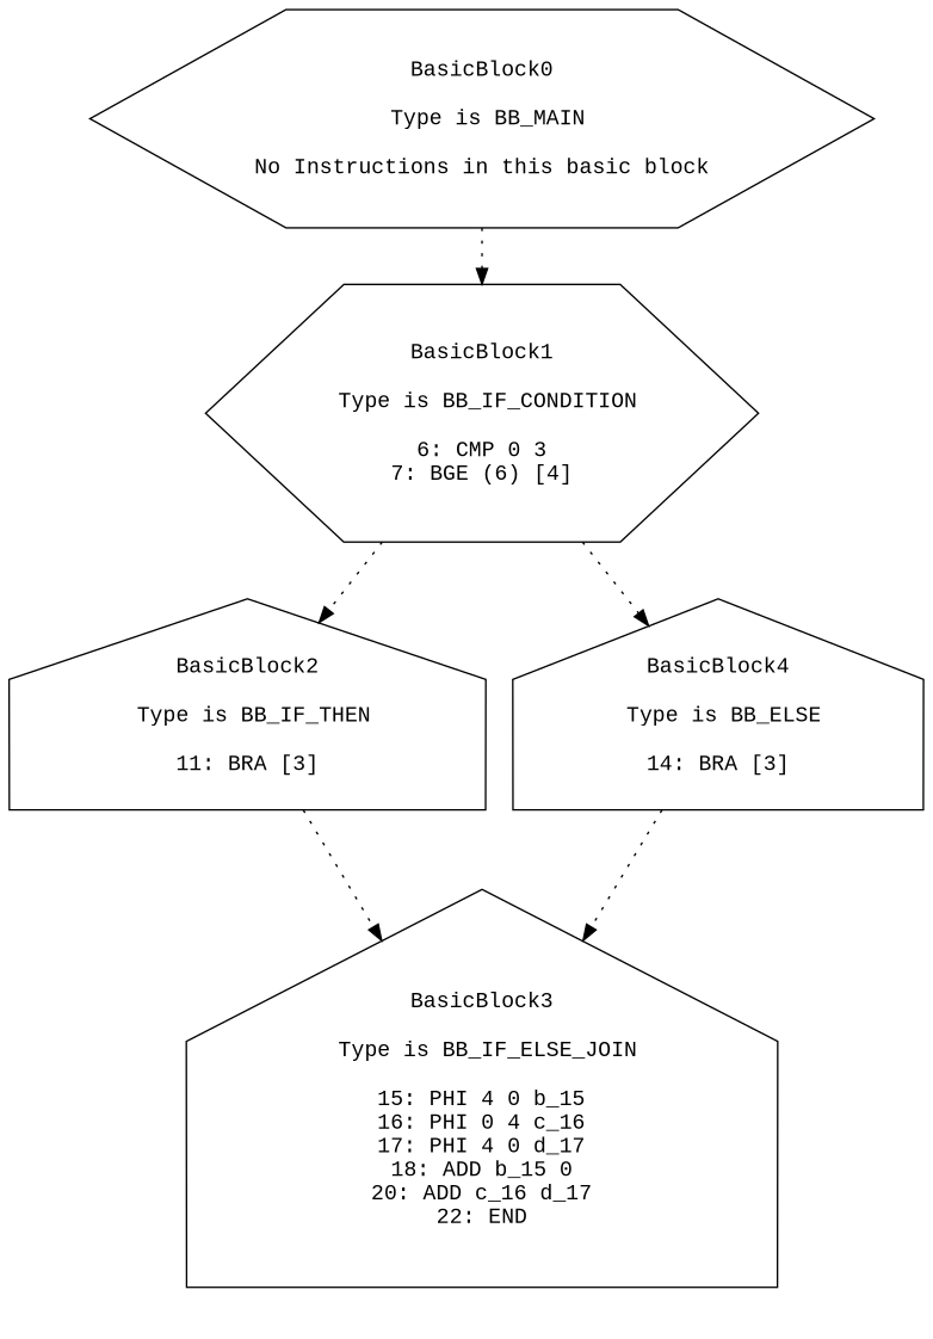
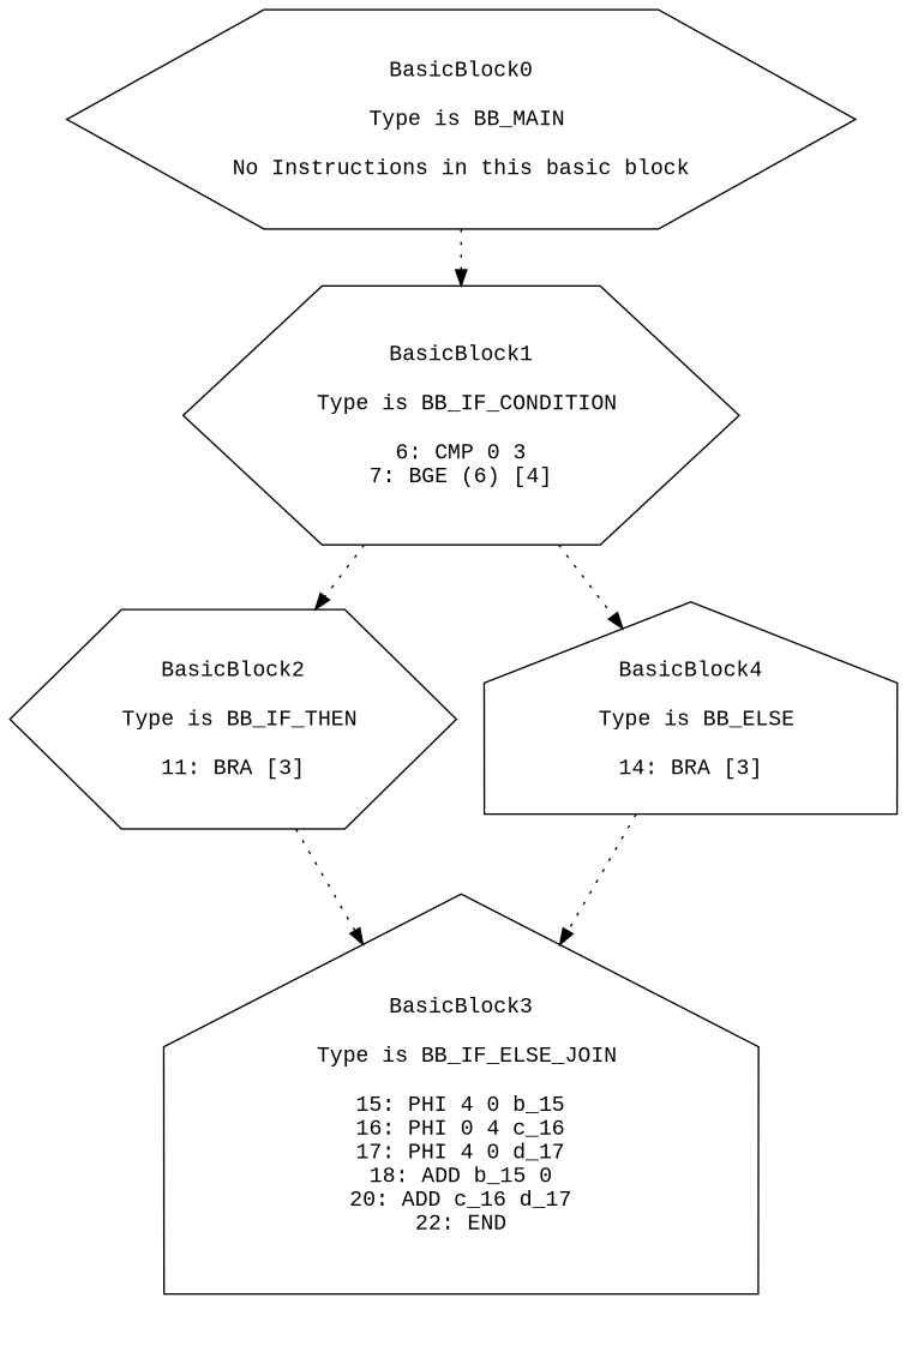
  digraph {
    fontname="Liberation Mono"
    node [shape=house fontname="Liberation Mono"]
    edge [style=dotted fontname="Liberation Mono"]
    n1 [label="BasicBlock0\n\n Type is BB_MAIN\n\nNo Instructions in this basic block\n" shape=hexagon]
    n2 [label="BasicBlock1\n\n Type is BB_IF_CONDITION\n\n6: CMP 0 3\n7: BGE (6) [4]\n" shape=hexagon]
-   n3 [label="BasicBlock2\n\n Type is BB_IF_THEN\n\n11: BRA [3]\n"]
+   n3 [label="BasicBlock2\n\n Type is BB_IF_THEN\n\n11: BRA [3]\n" shape=hexagon]
    n4 [label="BasicBlock4\n\n Type is BB_ELSE\n\n14: BRA [3]\n"]
    n5 [label="BasicBlock3\n\n Type is BB_IF_ELSE_JOIN\n\n15: PHI 4 0 b_15\n16: PHI 0 4 c_16\n17: PHI 4 0 d_17\n18: ADD b_15 0\n20: ADD c_16 d_17\n22: END\n"]
    n1 -> n2
    n2 -> n3
    n2 -> n4
    n3 -> n5
    n4 -> n5
  }
